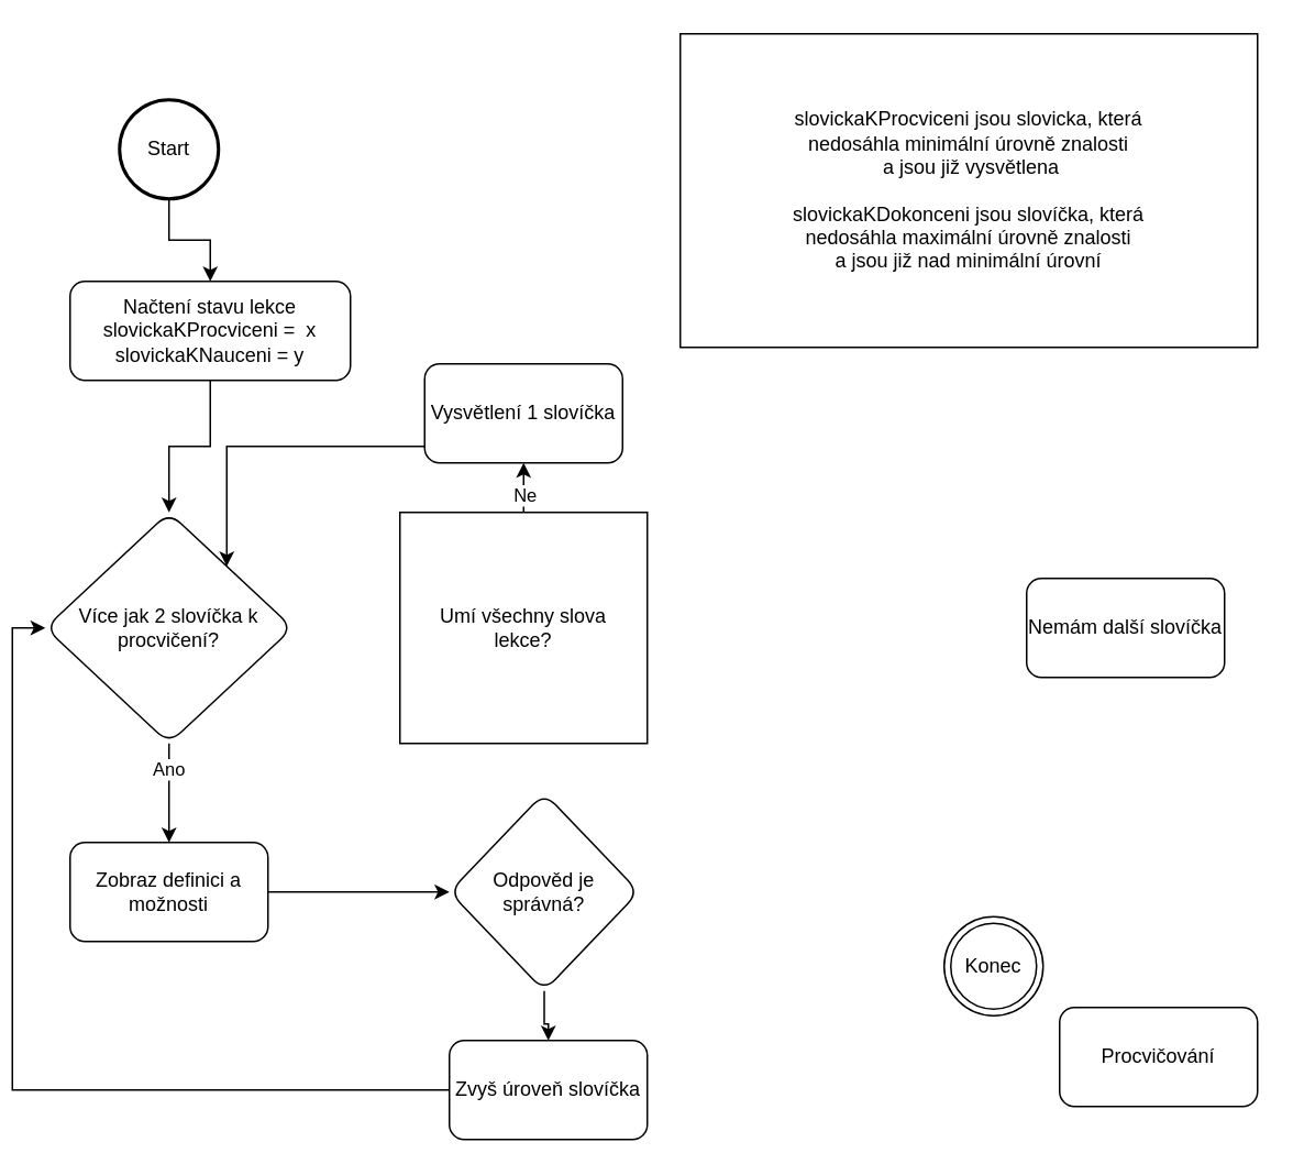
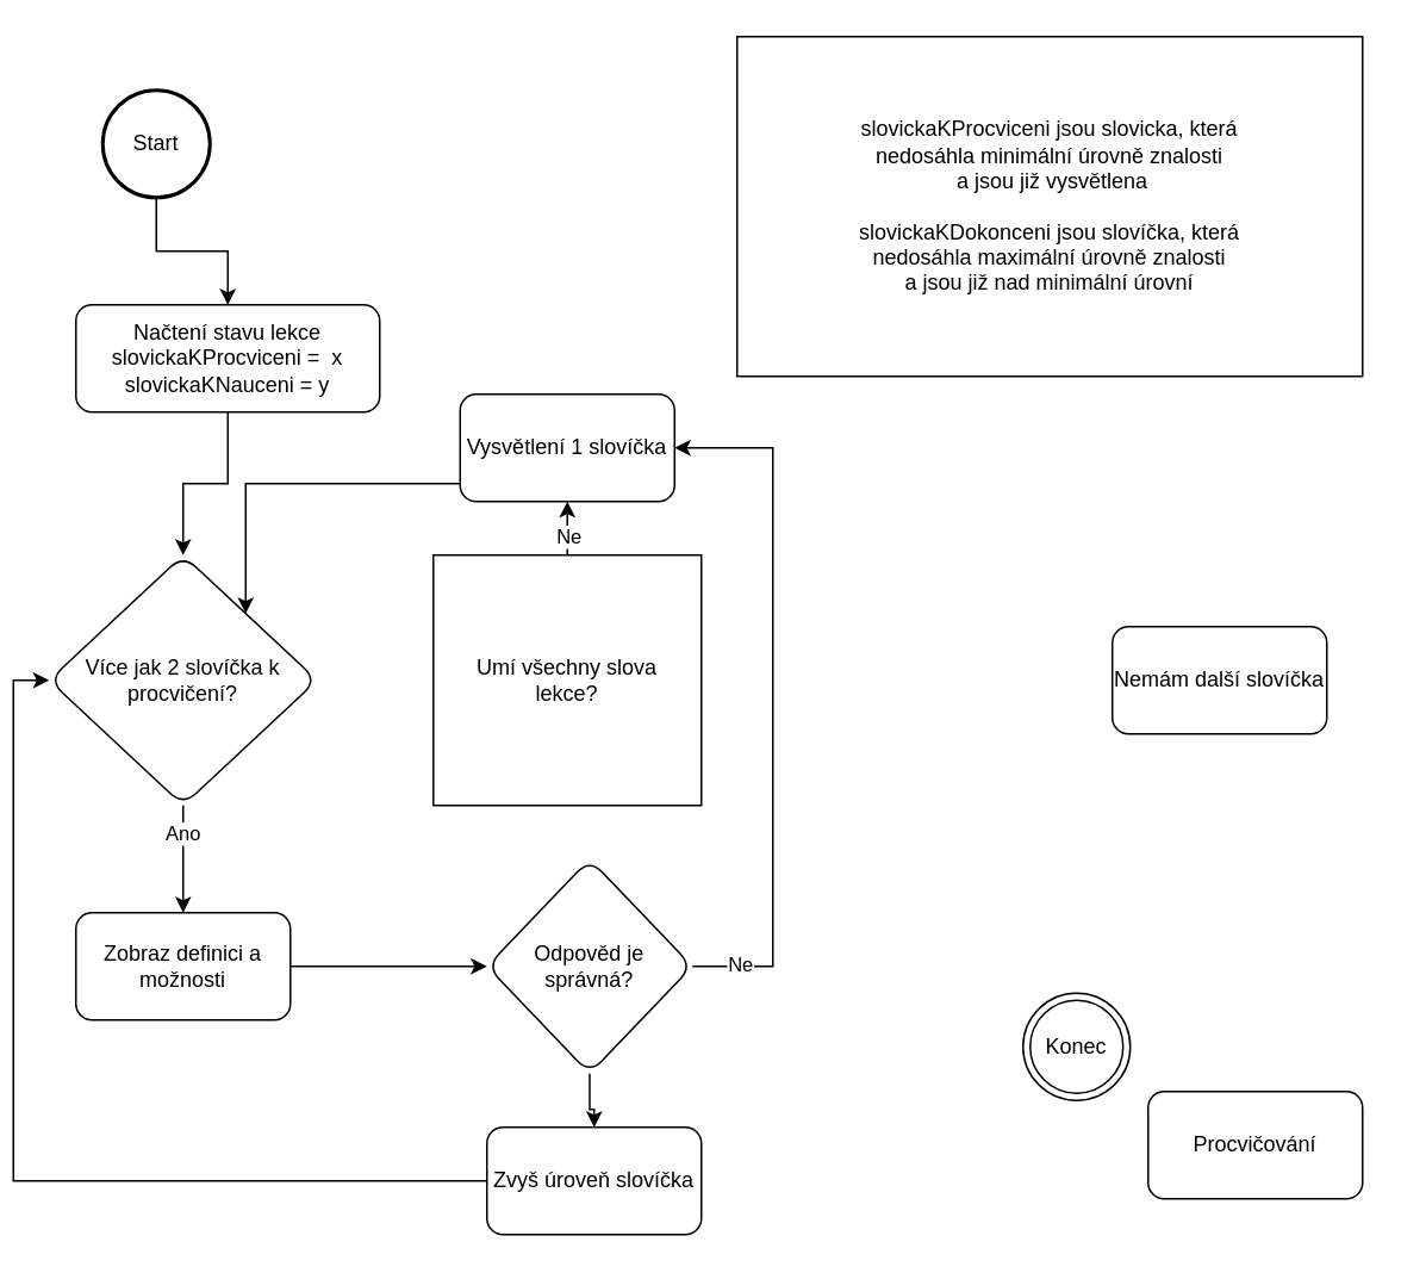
  <mxCell id="0" />
  <mxCell id="1" parent="0" />
  <mxCell id="2" value="Procvičování" style="rounded=1;whiteSpace=wrap;html=1;" parent="1" vertex="1"><mxGeometry x="635" y="610" width="120" height="60" as="geometry" /></mxCell>
  <mxCell id="3" value="Nemám další slovíčka" style="rounded=1;whiteSpace=wrap;html=1;" parent="1" vertex="1"><mxGeometry x="615" y="350" width="120" height="60" as="geometry" /></mxCell>
  <mxCell id="4" style="edgeStyle=orthogonalEdgeStyle;rounded=0;orthogonalLoop=1;jettySize=auto;html=1;entryX=0.5;entryY=0;entryDx=0;entryDy=0;" parent="1" source="5" target="8" edge="1"><mxGeometry relative="1" as="geometry"><mxPoint x="95" y="190" as="targetPoint" /></mxGeometry></mxCell>
- <mxCell id="5" value="Start" style="strokeWidth=2;html=1;shape=mxgraph.flowchart.start_2;whiteSpace=wrap;" parent="1" vertex="1"><mxGeometry x="65" y="60" width="60" height="60" as="geometry" /></mxCell>
+ <mxCell id="5" value="Start" style="strokeWidth=2;html=1;shape=mxgraph.flowchart.start_2;whiteSpace=wrap;" parent="1" vertex="1"><mxGeometry x="50" y="50" width="60" height="60" as="geometry" /></mxCell>
  <mxCell id="6" value="Konec" style="ellipse;shape=doubleEllipse;whiteSpace=wrap;html=1;" parent="1" vertex="1"><mxGeometry x="565" y="555" width="60" height="60" as="geometry" /></mxCell>
  <mxCell id="7" value="" style="edgeStyle=orthogonalEdgeStyle;rounded=0;orthogonalLoop=1;jettySize=auto;html=1;" edge="1" parent="1" source="8" target="11"><mxGeometry relative="1" as="geometry" /></mxCell>
  <mxCell id="8" value="Načtení stavu lekce&lt;br&gt;slovickaKProcviceni =&amp;nbsp; x&lt;br&gt;slovickaKNauceni = y" style="rounded=1;whiteSpace=wrap;html=1;" vertex="1" parent="1"><mxGeometry x="35" y="170" width="170" height="60" as="geometry" /></mxCell>
  <mxCell id="9" style="edgeStyle=orthogonalEdgeStyle;rounded=0;orthogonalLoop=1;jettySize=auto;html=1;exitX=0.5;exitY=1;exitDx=0;exitDy=0;" edge="1" parent="1" source="11"><mxGeometry relative="1" as="geometry"><mxPoint x="95" y="510" as="targetPoint" /></mxGeometry></mxCell>
  <mxCell id="10" value="Ano" style="edgeLabel;html=1;align=center;verticalAlign=middle;resizable=0;points=[];" vertex="1" connectable="0" parent="9"><mxGeometry x="-0.504" y="-1" relative="1" as="geometry"><mxPoint as="offset" /></mxGeometry></mxCell>
  <mxCell id="11" value="Více jak 2 slovíčka k procvičení?" style="rhombus;whiteSpace=wrap;html=1;rounded=1;" vertex="1" parent="1"><mxGeometry x="20" y="310" width="150" height="140" as="geometry" /></mxCell>
  <mxCell id="12" style="edgeStyle=orthogonalEdgeStyle;rounded=0;orthogonalLoop=1;jettySize=auto;html=1;exitX=0;exitY=0.5;exitDx=0;exitDy=0;" edge="1" parent="1" source="13" target="11"><mxGeometry relative="1" as="geometry"><Array as="points"><mxPoint x="299" y="270" /><mxPoint x="130" y="270" /></Array></mxGeometry></mxCell>
  <mxCell id="13" value="Vysvětlení 1 slovíčka" style="whiteSpace=wrap;html=1;rounded=1;" vertex="1" parent="1"><mxGeometry x="250" y="220" width="120" height="60" as="geometry" /></mxCell>
  <mxCell id="14" style="edgeStyle=orthogonalEdgeStyle;rounded=0;orthogonalLoop=1;jettySize=auto;html=1;exitX=0.5;exitY=0;exitDx=0;exitDy=0;" edge="1" parent="1" source="16" target="13"><mxGeometry relative="1" as="geometry" /></mxCell>
  <mxCell id="15" value="Ne" style="edgeLabel;html=1;align=center;verticalAlign=middle;resizable=0;points=[];" vertex="1" connectable="0" parent="14"><mxGeometry x="0.24" relative="1" as="geometry"><mxPoint as="offset" /></mxGeometry></mxCell>
  <mxCell id="16" value="Umí všechny slova &lt;br&gt;lekce?" style="whiteSpace=wrap;html=1;rounded=0;" vertex="1" parent="1"><mxGeometry x="235" y="310" width="150" height="140" as="geometry" /></mxCell>
  <mxCell id="17" value="slovickaKProcviceni jsou slovicka, která&lt;br&gt;nedosáhla minimální úrovně znalosti&lt;br&gt;&amp;nbsp;a jsou již vysvětlena&lt;br&gt;&lt;br&gt;slovickaKDokonceni jsou slovíčka, která&lt;br&gt;nedosáhla maximální úrovně znalosti&lt;br&gt;a jsou již nad minimální úrovní" style="rounded=0;whiteSpace=wrap;html=1;" vertex="1" parent="1"><mxGeometry x="405" y="20" width="350" height="190" as="geometry" /></mxCell>
  <mxCell id="18" value="" style="edgeStyle=orthogonalEdgeStyle;rounded=0;orthogonalLoop=1;jettySize=auto;html=1;" edge="1" parent="1" source="19" target="23"><mxGeometry relative="1" as="geometry" /></mxCell>
  <mxCell id="19" value="Zobraz definici a možnosti" style="rounded=1;whiteSpace=wrap;html=1;" vertex="1" parent="1"><mxGeometry x="35" y="510" width="120" height="60" as="geometry" /></mxCell>
+ <mxCell id="20" style="edgeStyle=orthogonalEdgeStyle;rounded=0;orthogonalLoop=1;jettySize=auto;html=1;exitX=1;exitY=0.5;exitDx=0;exitDy=0;entryX=1;entryY=0.5;entryDx=0;entryDy=0;" edge="1" parent="1" source="23" target="13"><mxGeometry relative="1" as="geometry"><Array as="points"><mxPoint x="425" y="540" /><mxPoint x="425" y="250" /></Array></mxGeometry></mxCell>
+ <mxCell id="21" value="Ne" style="edgeLabel;html=1;align=center;verticalAlign=middle;resizable=0;points=[];" vertex="1" connectable="0" parent="20"><mxGeometry x="-0.867" y="2" relative="1" as="geometry"><mxPoint as="offset" /></mxGeometry></mxCell>
  <mxCell id="22" style="edgeStyle=orthogonalEdgeStyle;rounded=0;orthogonalLoop=1;jettySize=auto;html=1;exitX=0.5;exitY=1;exitDx=0;exitDy=0;" edge="1" parent="1" source="23" target="25"><mxGeometry relative="1" as="geometry" /></mxCell>
  <mxCell id="23" value="Odpověd je správná?" style="rhombus;whiteSpace=wrap;html=1;rounded=1;" vertex="1" parent="1"><mxGeometry x="265" y="480" width="115" height="120" as="geometry" /></mxCell>
  <mxCell id="24" style="edgeStyle=orthogonalEdgeStyle;rounded=0;orthogonalLoop=1;jettySize=auto;html=1;exitX=0;exitY=0.5;exitDx=0;exitDy=0;entryX=0;entryY=0.5;entryDx=0;entryDy=0;" edge="1" parent="1" source="25" target="11"><mxGeometry relative="1" as="geometry" /></mxCell>
  <mxCell id="25" value="Zvyš úroveň slovíčka" style="rounded=1;whiteSpace=wrap;html=1;" vertex="1" parent="1"><mxGeometry x="265" y="630" width="120" height="60" as="geometry" /></mxCell>
